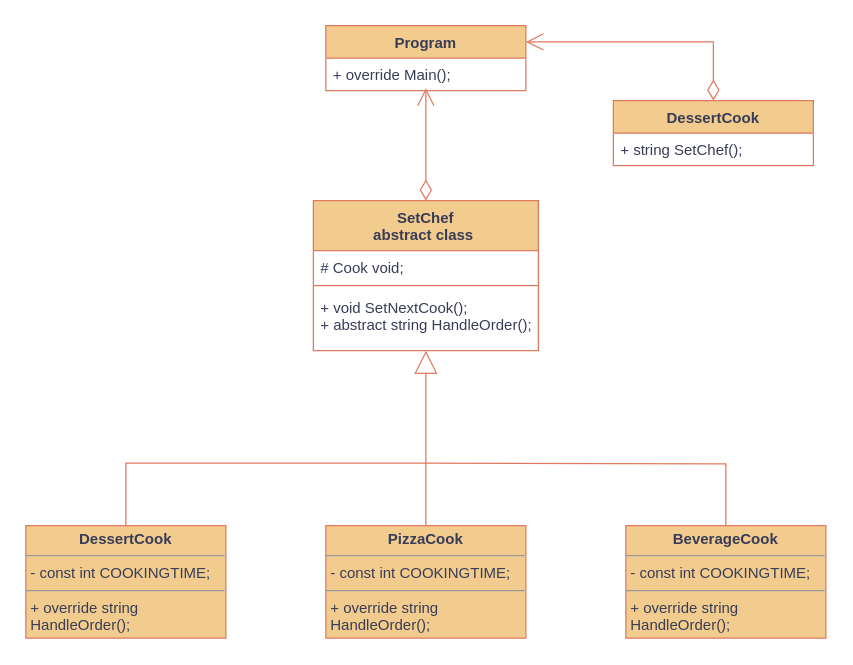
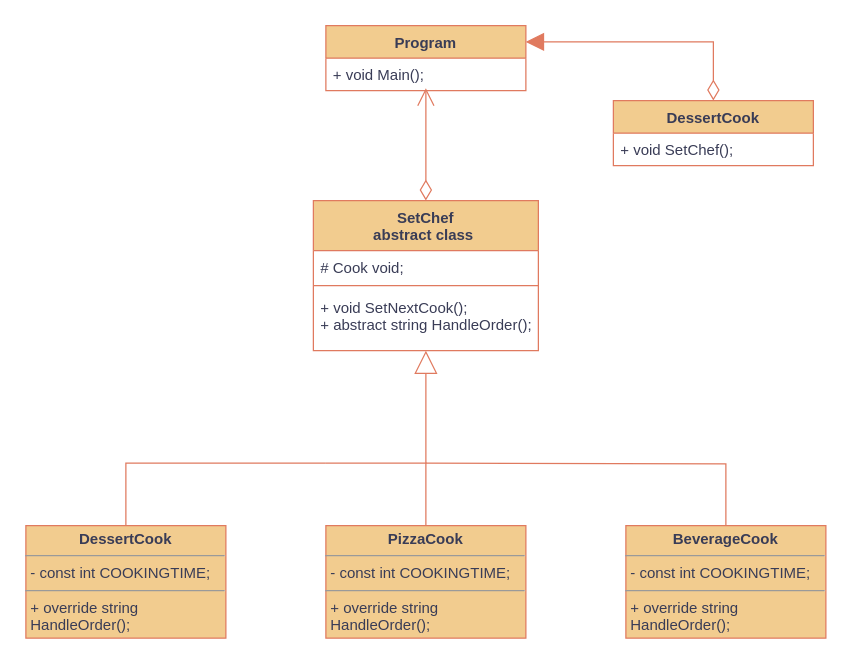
  <mxCell id="0" />
  <mxCell id="1" parent="0" />
  <mxCell id="2" value="Program" style="swimlane;fontStyle=1;align=center;verticalAlign=top;childLayout=stackLayout;horizontal=1;startSize=26;horizontalStack=0;resizeParent=1;resizeParentMax=0;resizeLast=0;collapsible=1;marginBottom=0;whiteSpace=wrap;html=1;labelBackgroundColor=none;fillColor=#F2CC8F;strokeColor=#E07A5F;fontColor=#393C56;" parent="1" vertex="1"><mxGeometry x="260" y="20" width="160" height="52" as="geometry" /></mxCell>
- <mxCell id="3" value="+&amp;nbsp;override Main();" style="text;strokeColor=none;fillColor=none;align=left;verticalAlign=top;spacingLeft=4;spacingRight=4;overflow=hidden;rotatable=0;points=[[0,0.5],[1,0.5]];portConstraint=eastwest;whiteSpace=wrap;html=1;labelBackgroundColor=none;fontColor=#393C56;" parent="2" vertex="1"><mxGeometry y="26" width="160" height="26" as="geometry" /></mxCell>
+ <mxCell id="3" value="+&amp;nbsp;void Main();" style="text;strokeColor=none;fillColor=none;align=left;verticalAlign=top;spacingLeft=4;spacingRight=4;overflow=hidden;rotatable=0;points=[[0,0.5],[1,0.5]];portConstraint=eastwest;whiteSpace=wrap;html=1;labelBackgroundColor=none;fontColor=#393C56;" parent="2" vertex="1"><mxGeometry y="26" width="160" height="26" as="geometry" /></mxCell>
  <mxCell id="4" value="DessertCook" style="swimlane;fontStyle=1;align=center;verticalAlign=top;childLayout=stackLayout;horizontal=1;startSize=26;horizontalStack=0;resizeParent=1;resizeParentMax=0;resizeLast=0;collapsible=1;marginBottom=0;whiteSpace=wrap;html=1;labelBackgroundColor=none;fillColor=#F2CC8F;strokeColor=#E07A5F;fontColor=#393C56;" parent="1" vertex="1"><mxGeometry x="490" y="80" width="160" height="52" as="geometry"><mxRectangle x="180" y="200" width="130" height="30" as="alternateBounds" /></mxGeometry></mxCell>
- <mxCell id="5" value="+&amp;nbsp;string SetChef();" style="text;strokeColor=none;fillColor=none;align=left;verticalAlign=top;spacingLeft=4;spacingRight=4;overflow=hidden;rotatable=0;points=[[0,0.5],[1,0.5]];portConstraint=eastwest;whiteSpace=wrap;html=1;labelBackgroundColor=none;fontColor=#393C56;" parent="4" vertex="1"><mxGeometry y="26" width="160" height="26" as="geometry" /></mxCell>
+ <mxCell id="5" value="+&amp;nbsp;void SetChef();" style="text;strokeColor=none;fillColor=none;align=left;verticalAlign=top;spacingLeft=4;spacingRight=4;overflow=hidden;rotatable=0;points=[[0,0.5],[1,0.5]];portConstraint=eastwest;whiteSpace=wrap;html=1;labelBackgroundColor=none;fontColor=#393C56;" parent="4" vertex="1"><mxGeometry y="26" width="160" height="26" as="geometry" /></mxCell>
  <mxCell id="6" value="SetChef&lt;br&gt;abstract class&amp;nbsp;" style="swimlane;fontStyle=1;align=center;verticalAlign=top;childLayout=stackLayout;horizontal=1;startSize=40;horizontalStack=0;resizeParent=1;resizeParentMax=0;resizeLast=0;collapsible=1;marginBottom=0;whiteSpace=wrap;html=1;labelBackgroundColor=none;fillColor=#F2CC8F;strokeColor=#E07A5F;fontColor=#393C56;" parent="1" vertex="1"><mxGeometry x="250" y="160" width="180" height="120" as="geometry" /></mxCell>
  <mxCell id="7" value="#&amp;nbsp;Cook void;" style="text;strokeColor=none;fillColor=none;align=left;verticalAlign=top;spacingLeft=4;spacingRight=4;overflow=hidden;rotatable=0;points=[[0,0.5],[1,0.5]];portConstraint=eastwest;whiteSpace=wrap;html=1;labelBackgroundColor=none;fontColor=#393C56;" parent="6" vertex="1"><mxGeometry y="40" width="180" height="24" as="geometry" /></mxCell>
  <mxCell id="8" value="" style="line;strokeWidth=1;fillColor=none;align=left;verticalAlign=middle;spacingTop=-1;spacingLeft=3;spacingRight=3;rotatable=0;labelPosition=right;points=[];portConstraint=eastwest;strokeColor=#E07A5F;labelBackgroundColor=none;fontColor=#393C56;" parent="6" vertex="1"><mxGeometry y="64" width="180" height="8" as="geometry" /></mxCell>
  <mxCell id="9" value="+&amp;nbsp;void SetNextCook();&lt;br&gt;+&amp;nbsp;abstract string HandleOrder();" style="text;strokeColor=none;fillColor=none;align=left;verticalAlign=top;spacingLeft=4;spacingRight=4;overflow=hidden;rotatable=0;points=[[0,0.5],[1,0.5]];portConstraint=eastwest;whiteSpace=wrap;html=1;labelBackgroundColor=none;fontColor=#393C56;" parent="6" vertex="1"><mxGeometry y="72" width="180" height="48" as="geometry" /></mxCell>
  <mxCell id="10" value="&lt;p style=&quot;margin:0px;margin-top:4px;text-align:center;&quot;&gt;&lt;b&gt;DessertCook&lt;/b&gt;&lt;br&gt;&lt;/p&gt;&lt;hr size=&quot;1&quot;&gt;&lt;p style=&quot;margin:0px;margin-left:4px;&quot;&gt;-&amp;nbsp;const int COOKINGTIME;&lt;/p&gt;&lt;hr size=&quot;1&quot;&gt;&lt;p style=&quot;margin:0px;margin-left:4px;&quot;&gt;+ override string HandleOrder();&lt;/p&gt;" style="verticalAlign=top;align=left;overflow=fill;fontSize=12;fontFamily=Helvetica;html=1;whiteSpace=wrap;labelBackgroundColor=none;fillColor=#F2CC8F;strokeColor=#E07A5F;fontColor=#393C56;" parent="1" vertex="1"><mxGeometry x="20" y="420" width="160" height="90" as="geometry" /></mxCell>
  <mxCell id="11" value="&lt;p style=&quot;margin:0px;margin-top:4px;text-align:center;&quot;&gt;&lt;b&gt;PizzaCook&lt;/b&gt;&lt;br&gt;&lt;/p&gt;&lt;hr size=&quot;1&quot;&gt;&lt;p style=&quot;margin:0px;margin-left:4px;&quot;&gt;-&amp;nbsp;const int COOKINGTIME;&lt;/p&gt;&lt;hr size=&quot;1&quot;&gt;&lt;p style=&quot;margin:0px;margin-left:4px;&quot;&gt;+ override string HandleOrder();&lt;/p&gt;" style="verticalAlign=top;align=left;overflow=fill;fontSize=12;fontFamily=Helvetica;html=1;whiteSpace=wrap;labelBackgroundColor=none;fillColor=#F2CC8F;strokeColor=#E07A5F;fontColor=#393C56;" parent="1" vertex="1"><mxGeometry x="260" y="420" width="160" height="90" as="geometry" /></mxCell>
  <mxCell id="12" value="&lt;p style=&quot;margin:0px;margin-top:4px;text-align:center;&quot;&gt;&lt;b&gt;BeverageCook&lt;/b&gt;&lt;br&gt;&lt;/p&gt;&lt;hr size=&quot;1&quot;&gt;&lt;p style=&quot;margin:0px;margin-left:4px;&quot;&gt;-&amp;nbsp;const int COOKINGTIME;&lt;/p&gt;&lt;hr size=&quot;1&quot;&gt;&lt;p style=&quot;margin:0px;margin-left:4px;&quot;&gt;+ override string HandleOrder();&lt;/p&gt;" style="verticalAlign=top;align=left;overflow=fill;fontSize=12;fontFamily=Helvetica;html=1;whiteSpace=wrap;labelBackgroundColor=none;fillColor=#F2CC8F;strokeColor=#E07A5F;fontColor=#393C56;" parent="1" vertex="1"><mxGeometry x="500" y="420" width="160" height="90" as="geometry" /></mxCell>
  <mxCell id="13" value="" style="endArrow=none;html=1;edgeStyle=orthogonalEdgeStyle;rounded=0;exitX=0.5;exitY=0;exitDx=0;exitDy=0;labelBackgroundColor=none;strokeColor=#E07A5F;fontColor=default;" parent="1" source="10" edge="1"><mxGeometry relative="1" as="geometry"><mxPoint x="310" y="250" as="sourcePoint" /><mxPoint x="260" y="370" as="targetPoint" /><Array as="points"><mxPoint x="100" y="370" /><mxPoint x="260" y="370" /></Array></mxGeometry></mxCell>
  <mxCell id="14" value="" style="endArrow=none;html=1;edgeStyle=orthogonalEdgeStyle;rounded=0;exitX=0.5;exitY=0;exitDx=0;exitDy=0;labelBackgroundColor=none;strokeColor=#E07A5F;fontColor=default;" parent="1" source="11" edge="1"><mxGeometry relative="1" as="geometry"><mxPoint x="310" y="250" as="sourcePoint" /><mxPoint x="260" y="370" as="targetPoint" /><Array as="points"><mxPoint x="340" y="370" /></Array></mxGeometry></mxCell>
  <mxCell id="15" value="" style="endArrow=none;html=1;edgeStyle=orthogonalEdgeStyle;rounded=0;entryX=0.5;entryY=0;entryDx=0;entryDy=0;labelBackgroundColor=none;strokeColor=#E07A5F;fontColor=default;" parent="1" target="12" edge="1"><mxGeometry relative="1" as="geometry"><mxPoint x="340" y="370" as="sourcePoint" /><mxPoint x="470" y="250" as="targetPoint" /></mxGeometry></mxCell>
  <mxCell id="16" value="" style="endArrow=block;endSize=16;endFill=0;html=1;rounded=0;labelBackgroundColor=none;strokeColor=#E07A5F;fontColor=default;" parent="1" target="9" edge="1"><mxGeometry width="160" relative="1" as="geometry"><mxPoint x="340" y="370" as="sourcePoint" /><mxPoint x="550" y="280" as="targetPoint" /></mxGeometry></mxCell>
  <mxCell id="17" value="" style="endArrow=open;html=1;endSize=12;startArrow=diamondThin;startSize=14;startFill=0;edgeStyle=orthogonalEdgeStyle;align=left;verticalAlign=bottom;rounded=0;strokeColor=#E07A5F;fontColor=#393C56;fillColor=#F2CC8F;exitX=0.5;exitY=0;exitDx=0;exitDy=0;" parent="1" source="6" edge="1"><mxGeometry x="-0.779" y="-40" relative="1" as="geometry"><mxPoint x="190" y="250" as="sourcePoint" /><mxPoint x="340" y="70" as="targetPoint" /><mxPoint as="offset" /></mxGeometry></mxCell>
- <mxCell id="18" value="" style="endArrow=open;html=1;endSize=12;startArrow=diamondThin;startSize=14;startFill=0;edgeStyle=orthogonalEdgeStyle;align=left;verticalAlign=bottom;rounded=0;strokeColor=#E07A5F;fontColor=#393C56;fillColor=#F2CC8F;exitX=0.5;exitY=0;exitDx=0;exitDy=0;entryX=1;entryY=0.25;entryDx=0;entryDy=0;" parent="1" source="4" target="2" edge="1"><mxGeometry x="-0.898" y="-30" relative="1" as="geometry"><mxPoint x="190" y="250" as="sourcePoint" /><mxPoint x="350" y="250" as="targetPoint" /><mxPoint as="offset" /></mxGeometry></mxCell>
+ <mxCell id="18" value="" style="endArrow=block;html=1;endSize=12;startArrow=diamondThin;startSize=14;startFill=0;edgeStyle=orthogonalEdgeStyle;align=left;verticalAlign=bottom;rounded=0;strokeColor=#E07A5F;fontColor=#393C56;fillColor=#F2CC8F;exitX=0.5;exitY=0;exitDx=0;exitDy=0;entryX=1;entryY=0.25;entryDx=0;entryDy=0;" parent="1" source="4" target="2" edge="1"><mxGeometry x="-0.898" y="-30" relative="1" as="geometry"><mxPoint x="190" y="250" as="sourcePoint" /><mxPoint x="350" y="250" as="targetPoint" /><mxPoint as="offset" /></mxGeometry></mxCell>
